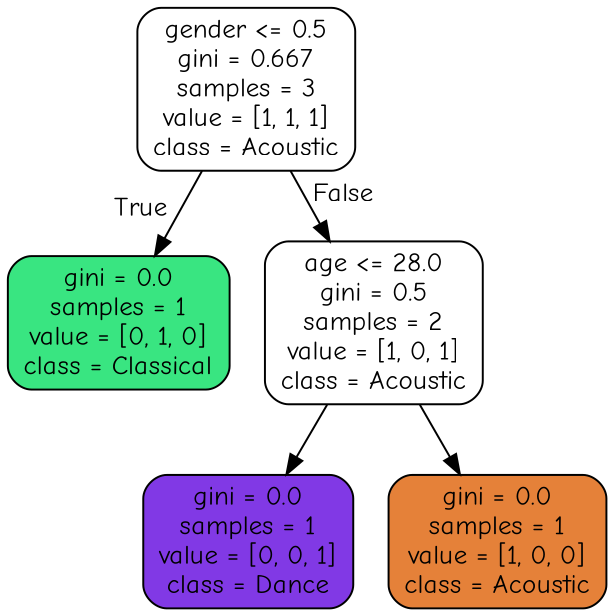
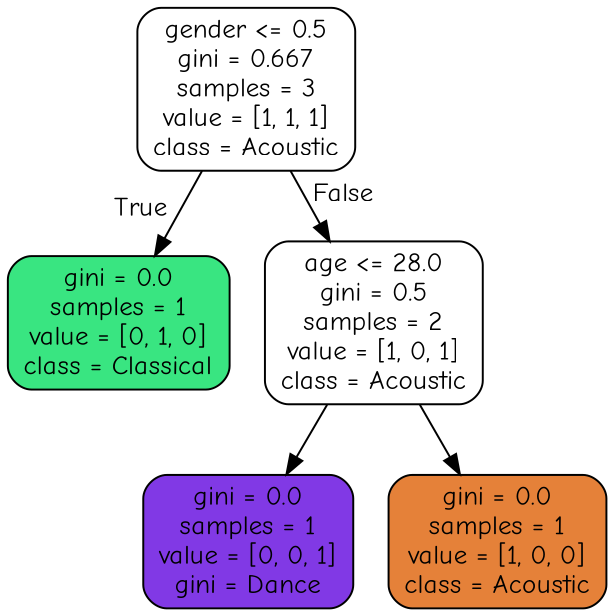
  digraph {
    fontname="Comic Neue"
    node [color=black fillcolor="#ffffff" fontname="Comic Neue" shape=box style="filled, rounded"]
    edge [fontname="Comic Neue"]
    n1 [label="gender <= 0.5\ngini = 0.667\nsamples = 3\nvalue = [1, 1, 1]\nclass = Acoustic"]
    n2 [fillcolor="#39e581" label="gini = 0.0\nsamples = 1\nvalue = [0, 1, 0]\nclass = Classical"]
    n3 [label="age <= 28.0\ngini = 0.5\nsamples = 2\nvalue = [1, 0, 1]\nclass = Acoustic"]
-   n4 [fillcolor="#8139e5" label="gini = 0.0\nsamples = 1\nvalue = [0, 0, 1]\nclass = Dance"]
+   n4 [fillcolor="#8139e5" label="gini = 0.0\nsamples = 1\nvalue = [0, 0, 1]\ngini = Dance"]
    n5 [fillcolor="#e58139" label="gini = 0.0\nsamples = 1\nvalue = [1, 0, 0]\nclass = Acoustic"]
    n1 -> n2 [headlabel=True labelangle=45 labeldistance=2.5]
    n1 -> n3 [headlabel=False labelangle=-45 labeldistance=2.5]
    n3 -> n4
    n3 -> n5
  }
